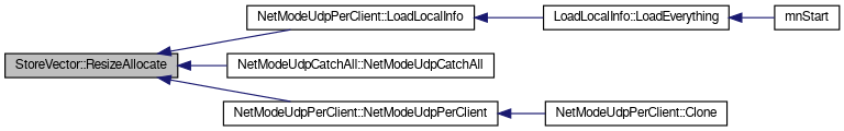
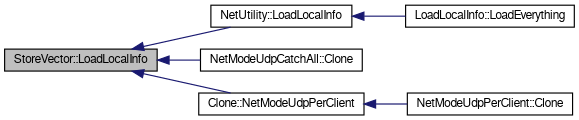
  digraph {
    rankdir=LR
    node [color=black fillcolor=white fontname=FreeSans fontsize=10 shape=record style=filled]
    edge [color=midnightblue dir=back fontname=FreeSans fontsize=10 labelfontname=FreeSans labelfontsize=10 style=solid]
-   n1 [fillcolor=grey75 fontcolor=black height=0.2 label="StoreVector::ResizeAllocate" width=0.4]
-   n2 [height=0.2 label="NetModeUdpPerClient::LoadLocalInfo" width=0.4]
-   n3 [height=0.2 label="NetModeUdpCatchAll::NetModeUdpCatchAll" width=0.4]
-   n4 [height=0.2 label="NetModeUdpPerClient::NetModeUdpPerClient" width=0.4]
+   n1 [fillcolor=grey75 fontcolor=black height=0.2 label="StoreVector::LoadLocalInfo" width=0.4]
+   n2 [height=0.2 label="NetUtility::LoadLocalInfo" width=0.4]
+   n3 [height=0.2 label="NetModeUdpCatchAll::Clone" width=0.4]
+   n4 [height=0.2 label="Clone::NetModeUdpPerClient" width=0.4]
    n5 [height=0.2 label="LoadLocalInfo::LoadEverything" width=0.4]
    n6 [height=0.2 label="NetModeUdpPerClient::Clone" width=0.4]
-   n7 [height=0.2 label=mnStart width=0.4]
    n1 -> n2
    n1 -> n3
    n1 -> n4
    n2 -> n5
    n4 -> n6
-   n5 -> n7
  }
